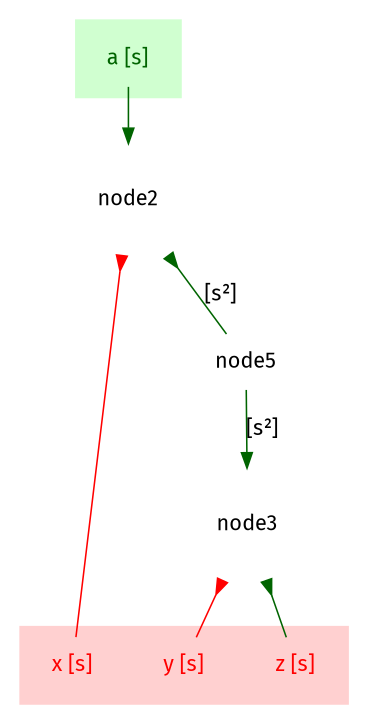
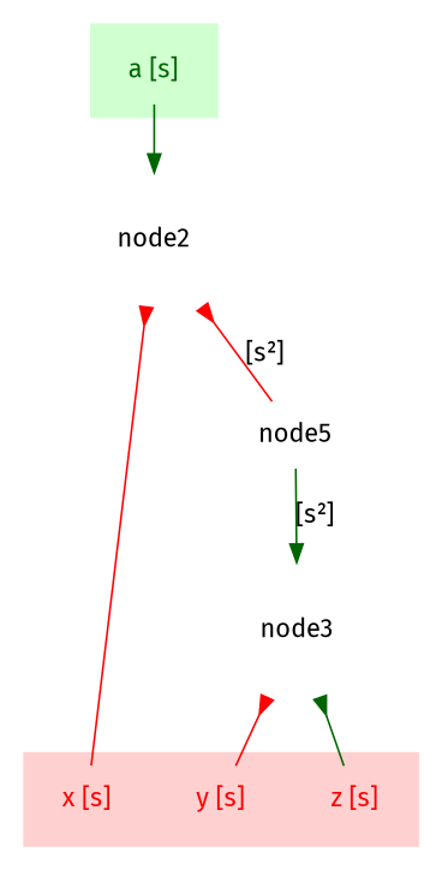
  digraph {
    fontname="Fira Sans"
    rankdir=TB
    node [fontname="Fira Sans" shape=none]
    edge [arrowhead=none arrowtail=inv color=darkgreen dir=both fontname="Fira Sans"]
    n1 [fontcolor=darkgreen label="a [s]"]
    n2 [fontcolor=red label="z [s]"]
    n3 [fontcolor=red label="x [s]"]
    n4 [fontcolor=red label="y [s]"]
    node2 [fixedsize=true height=1.0]
    n6 [fixedsize=true label=node5 shape=plaintext]
    node3 [fixedsize=true height=1.0]
    subgraph cluster_1 {
      bgcolor="#d0FFd0"
      color=white
      shape=plaintext
      n1
    }
    subgraph cluster_2 {
      bgcolor="#FFd0d0"
      color=white
      shape=plaintext
      n2
      n3
      n4
    }
    n1 -> node2 [arrowhead=normal arrowtail=none]
    node2 -> n3 [color=red]
    node2 -> n4 [style=invis arrowhead="" arrowtail="" color="" dir=""]
-   node2 -> n6 [label="[s²]" weight=0]
+   node2 -> n6 [color=red label="[s²]" weight=0]
    n6 -> node3 [arrowhead=normal arrowtail=none label="[s²]" weight=0]
    node3 -> n2
    node3 -> n4 [color=red]
  }
